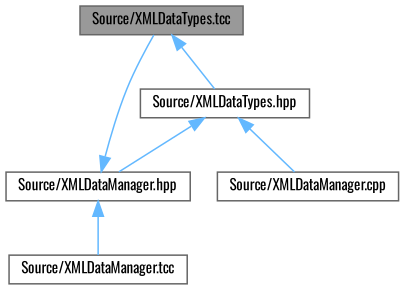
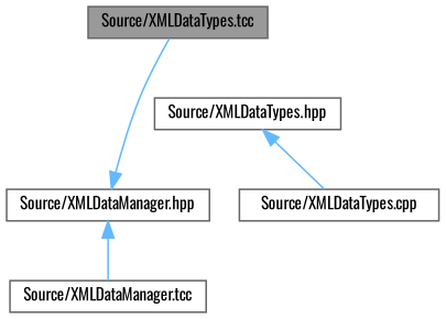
  digraph {
    fontname=Oswald
    node [color=grey40 fillcolor=white fontname=Oswald fontsize=10 shape=box style=filled]
    edge [color=steelblue1 dir=back fontname=Oswald fontsize=10 labelfontname=Helvetica labelfontsize=10 style=solid]
    n1 [color=gray40 fillcolor=grey60 fontcolor=black height=0.2 label="Source/XMLDataTypes.tcc" width=0.4]
    n2 [height=0.2 label="Source/XMLDataTypes.hpp" width=0.4]
    n3 [height=0.2 label="Source/XMLDataManager.hpp" width=0.4]
-   n4 [height=0.2 label="Source/XMLDataManager.cpp" width=0.4]
+   n4 [height=0.2 label="Source/XMLDataTypes.cpp" width=0.4]
    n5 [height=0.2 label="Source/XMLDataManager.tcc" width=0.4]
-   n1 -> n2
-   n2 -> n3
    n2 -> n4
    n3 -> n1
    n3 -> n5
  }
